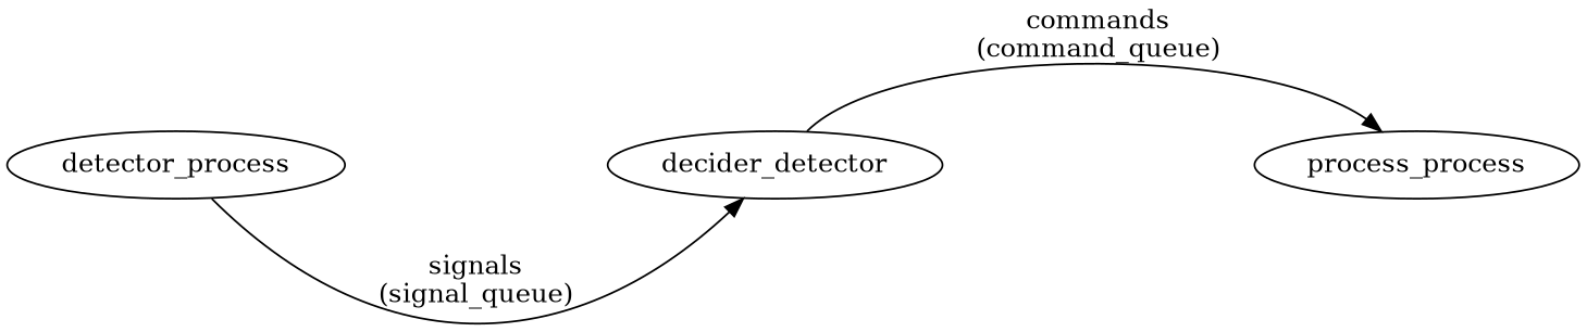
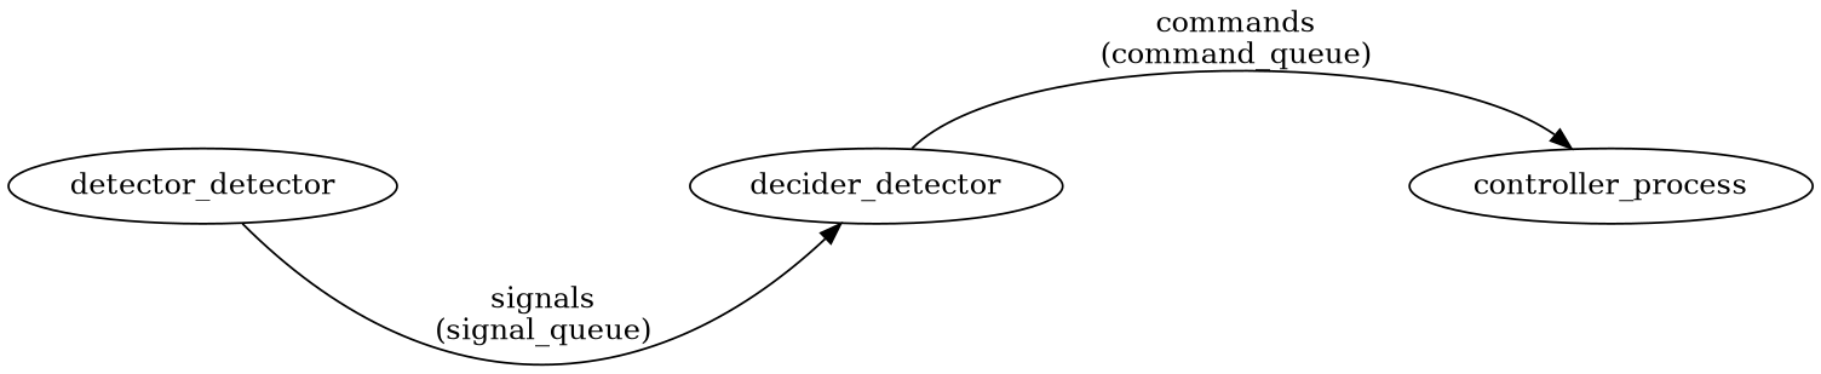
  digraph {
    rankdir=LR
    n1 [label=decider_detector]
-   detector_process
-   controller_process [label=process_process]
+   detector_process [label=detector_detector]
+   controller_process
    n1 -> controller_process [headport=nw label="commands\n(command_queue)" tailport=ne]
    detector_process -> n1 [headport=sw label="signals\n(signal_queue)" tailport=se]
  }
